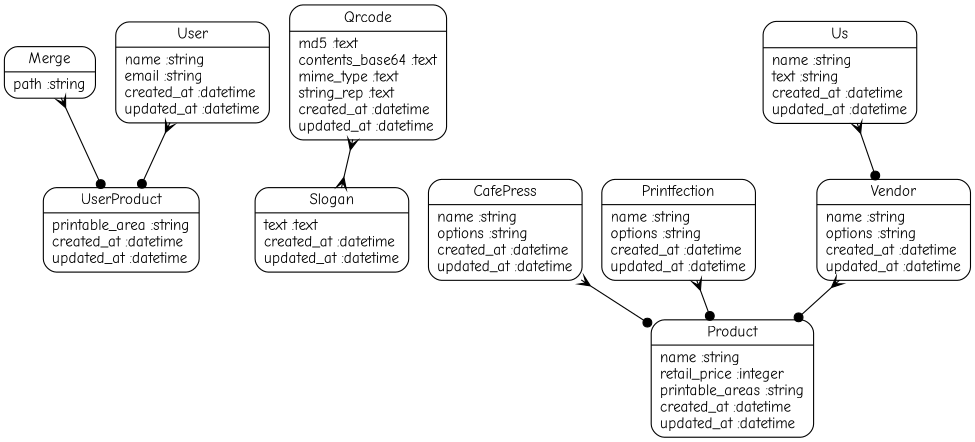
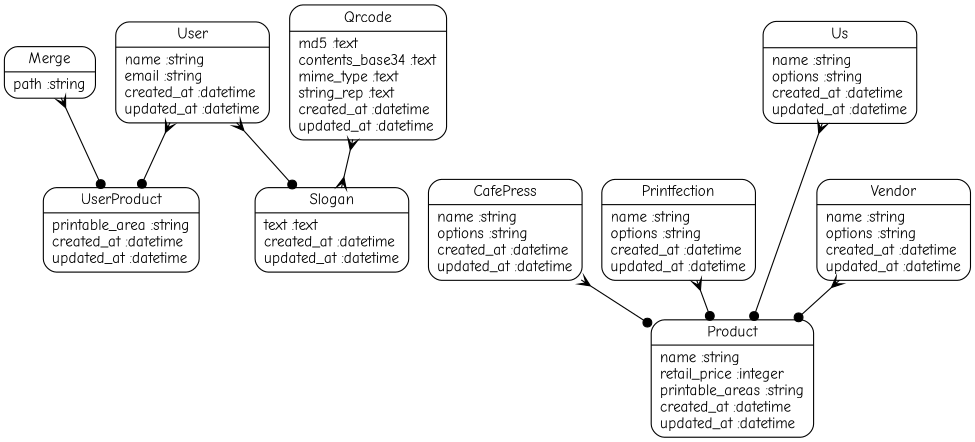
  digraph {
    fontname="Comic Neue"
    splines=true
    node [fontname="Comic Neue" shape=Mrecord]
    edge [arrowhead=dot arrowtail=crow dir=both fontname="Comic Neue"]
    n1 [label="{Merge|path :string\l}"]
    n2 [label="{UserProduct|printable_area :string\lcreated_at :datetime\lupdated_at :datetime\l}"]
    n3 [label="{Product|name :string\lretail_price :integer\lprintable_areas :string\lcreated_at :datetime\lupdated_at :datetime\l}"]
-   n4 [label="{Qrcode|md5 :text\lcontents_base64 :text\lmime_type :text\lstring_rep :text\lcreated_at :datetime\lupdated_at :datetime\l}"]
+   n4 [label="{Qrcode|md5 :text\lcontents_base34 :text\lmime_type :text\lstring_rep :text\lcreated_at :datetime\lupdated_at :datetime\l}"]
    n5 [label="{Slogan|text :text\lcreated_at :datetime\lupdated_at :datetime\l}"]
    n6 [label="{User|name :string\lemail :string\lcreated_at :datetime\lupdated_at :datetime\l}"]
    n7 [label="{CafePress|name :string\loptions :string\lcreated_at :datetime\lupdated_at :datetime\l}"]
    n8 [label="{Printfection|name :string\loptions :string\lcreated_at :datetime\lupdated_at :datetime\l}"]
-   n9 [label="{Us|name :string\ltext :string\lcreated_at :datetime\lupdated_at :datetime\l}"]
+   n9 [label="{Us|name :string\loptions :string\lcreated_at :datetime\lupdated_at :datetime\l}"]
    n10 [label="{Vendor|name :string\loptions :string\lcreated_at :datetime\lupdated_at :datetime\l}"]
    n1 -> n2
    n4 -> n5 [arrowhead=crow]
    n6 -> n2
+   n6 -> n5
    n7 -> n3
    n8 -> n3
-   n9 -> n10
+   n9 -> n3
    n10 -> n3
  }
